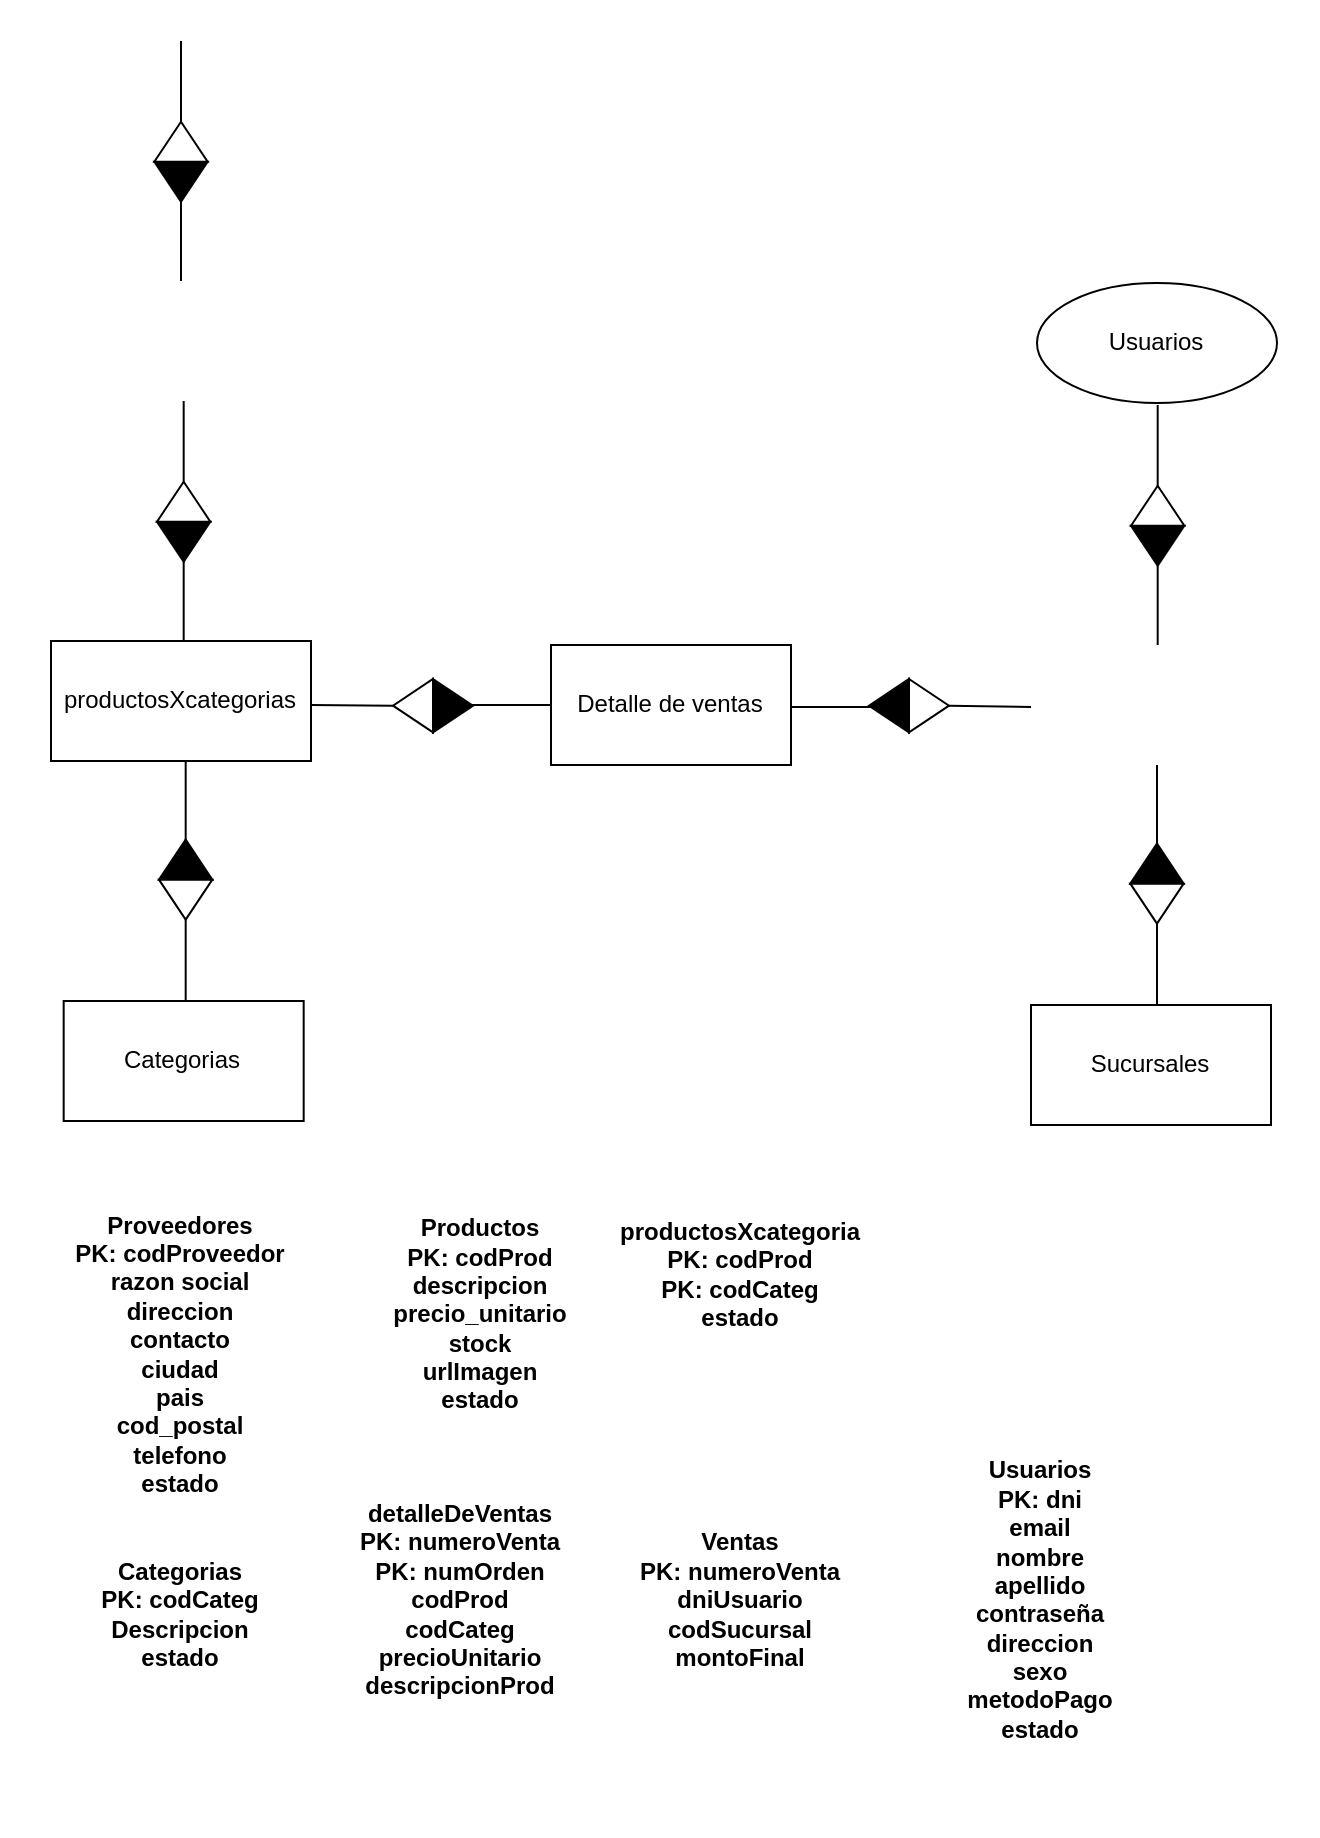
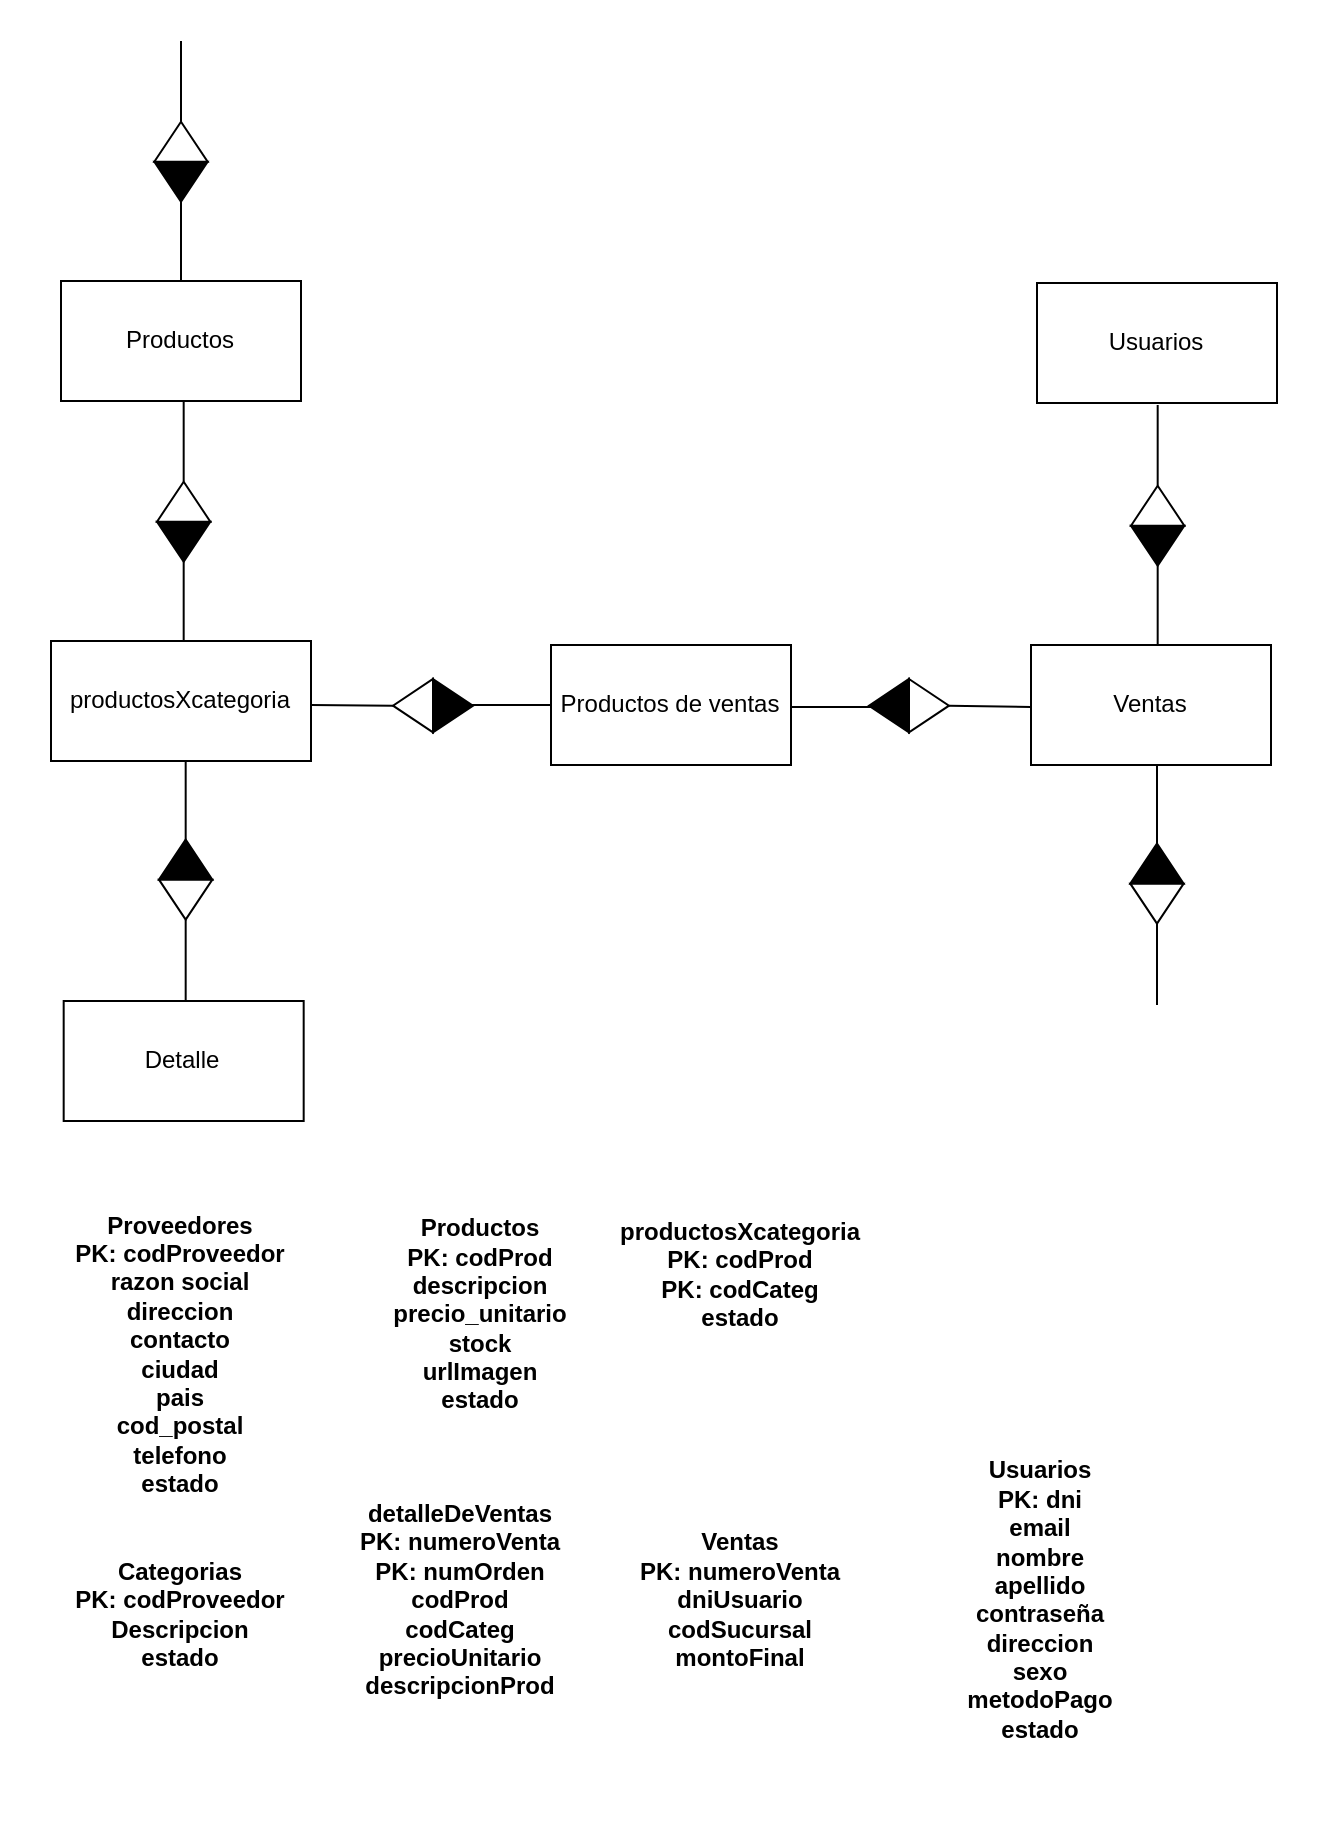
  <mxCell id="0" />
  <mxCell id="1" parent="0" />
+ <mxCell id="2" value="Productos" style="rounded=0;whiteSpace=wrap;html=1;" vertex="1" parent="1"><mxGeometry x="30" y="140" width="120" height="60" as="geometry" /></mxCell>
  <mxCell id="3" value="" style="group;rotation=90;" vertex="1" connectable="0" parent="1"><mxGeometry x="30" y="67" width="120" height="73" as="geometry" /></mxCell>
  <mxCell id="4" value="" style="group" vertex="1" connectable="0" parent="3"><mxGeometry x="46.665" y="-47" width="26.67" height="120" as="geometry" /></mxCell>
  <mxCell id="5" value="" style="group" vertex="1" connectable="0" parent="4"><mxGeometry x="-1.776e-15" width="26.67" height="120" as="geometry" /></mxCell>
  <mxCell id="6" value="" style="group" vertex="1" connectable="0" parent="5"><mxGeometry width="26.67" height="120" as="geometry" /></mxCell>
  <mxCell id="7" value="" style="group;rotation=90;" vertex="1" connectable="0" parent="6"><mxGeometry x="-6.665" y="47" width="40" height="26.67" as="geometry" /></mxCell>
  <mxCell id="8" value="" style="triangle;whiteSpace=wrap;html=1;fillColor=#000000;rotation=90;" vertex="1" parent="7"><mxGeometry x="10" y="10" width="20" height="26.67" as="geometry" /></mxCell>
  <mxCell id="9" value="" style="triangle;whiteSpace=wrap;html=1;fillColor=#FFFFFF;rotation=-90;" vertex="1" parent="7"><mxGeometry x="10" y="-10" width="20" height="26.67" as="geometry" /></mxCell>
  <mxCell id="10" value="" style="endArrow=none;html=1;entryX=1;entryY=0.5;entryDx=0;entryDy=0;" edge="1" parent="6" target="9"><mxGeometry width="50" height="50" relative="1" as="geometry"><mxPoint x="13.335" as="sourcePoint" /><mxPoint x="30.335" y="30" as="targetPoint" /></mxGeometry></mxCell>
  <mxCell id="11" value="" style="endArrow=none;html=1;entryX=1;entryY=0.5;entryDx=0;entryDy=0;" edge="1" parent="6"><mxGeometry width="50" height="50" relative="1" as="geometry"><mxPoint x="13.335" y="80" as="sourcePoint" /><mxPoint x="13.335" y="120" as="targetPoint" /></mxGeometry></mxCell>
  <mxCell id="12" value="" style="group" vertex="1" connectable="0" parent="1"><mxGeometry x="78.005" y="200" width="26.67" height="120" as="geometry" /></mxCell>
  <mxCell id="13" value="" style="group" vertex="1" connectable="0" parent="12"><mxGeometry width="26.67" height="120" as="geometry" /></mxCell>
  <mxCell id="14" value="" style="group" vertex="1" connectable="0" parent="13"><mxGeometry width="26.67" height="120" as="geometry" /></mxCell>
  <mxCell id="15" value="" style="group;rotation=90;" vertex="1" connectable="0" parent="14"><mxGeometry x="-6.665" y="47" width="40" height="26.67" as="geometry" /></mxCell>
  <mxCell id="16" value="" style="triangle;whiteSpace=wrap;html=1;fillColor=#000000;rotation=90;" vertex="1" parent="15"><mxGeometry x="10" y="10" width="20" height="26.67" as="geometry" /></mxCell>
  <mxCell id="17" value="" style="triangle;whiteSpace=wrap;html=1;fillColor=#FFFFFF;rotation=-90;" vertex="1" parent="15"><mxGeometry x="10" y="-10" width="20" height="26.67" as="geometry" /></mxCell>
  <mxCell id="18" value="" style="endArrow=none;html=1;entryX=1;entryY=0.5;entryDx=0;entryDy=0;" edge="1" parent="14" target="17"><mxGeometry width="50" height="50" relative="1" as="geometry"><mxPoint x="13.335" as="sourcePoint" /><mxPoint x="30.335" y="30" as="targetPoint" /></mxGeometry></mxCell>
  <mxCell id="19" value="" style="endArrow=none;html=1;entryX=1;entryY=0.5;entryDx=0;entryDy=0;" edge="1" parent="14"><mxGeometry width="50" height="50" relative="1" as="geometry"><mxPoint x="13.335" y="80" as="sourcePoint" /><mxPoint x="13.335" y="120" as="targetPoint" /></mxGeometry></mxCell>
- <mxCell id="20" value="productosXcategorias" style="rounded=0;whiteSpace=wrap;html=1;fillColor=#FFFFFF;" vertex="1" parent="1"><mxGeometry x="25" y="320" width="130" height="60" as="geometry" /></mxCell>
+ <mxCell id="20" value="productosXcategoria" style="rounded=0;whiteSpace=wrap;html=1;fillColor=#FFFFFF;" vertex="1" parent="1"><mxGeometry x="25" y="320" width="130" height="60" as="geometry" /></mxCell>
  <mxCell id="21" value="" style="group" vertex="1" connectable="0" parent="1"><mxGeometry x="31.34" y="380" width="120" height="180" as="geometry" /></mxCell>
  <mxCell id="22" value="" style="group" vertex="1" connectable="0" parent="21"><mxGeometry width="120" height="180" as="geometry" /></mxCell>
- <mxCell id="23" value="Categorias" style="rounded=0;whiteSpace=wrap;html=1;" vertex="1" parent="22"><mxGeometry y="120" width="120" height="60" as="geometry" /></mxCell>
+ <mxCell id="23" value="Detalle" style="rounded=0;whiteSpace=wrap;html=1;" vertex="1" parent="22"><mxGeometry y="120" width="120" height="60" as="geometry" /></mxCell>
  <mxCell id="24" value="" style="group;rotation=-180;" vertex="1" connectable="0" parent="22"><mxGeometry x="48.005" width="26.67" height="120" as="geometry" /></mxCell>
  <mxCell id="25" value="" style="group;rotation=-90;" vertex="1" connectable="0" parent="24"><mxGeometry x="-7" y="46" width="40" height="26.67" as="geometry" /></mxCell>
  <mxCell id="26" value="" style="triangle;whiteSpace=wrap;html=1;fillColor=#000000;rotation=-90;" vertex="1" parent="25"><mxGeometry x="10" y="-10" width="20" height="26.67" as="geometry" /></mxCell>
  <mxCell id="27" value="" style="triangle;whiteSpace=wrap;html=1;fillColor=#FFFFFF;rotation=-270;" vertex="1" parent="25"><mxGeometry x="10" y="10" width="20" height="26.67" as="geometry" /></mxCell>
  <mxCell id="28" value="" style="endArrow=none;html=1;entryX=1;entryY=0.5;entryDx=0;entryDy=0;" edge="1" parent="24" target="27"><mxGeometry width="50" height="50" relative="1" as="geometry"><mxPoint x="13" y="120" as="sourcePoint" /><mxPoint x="-4" y="90" as="targetPoint" /></mxGeometry></mxCell>
  <mxCell id="29" value="" style="endArrow=none;html=1;entryX=1;entryY=0.5;entryDx=0;entryDy=0;" edge="1" parent="24"><mxGeometry width="50" height="50" relative="1" as="geometry"><mxPoint x="13" y="40" as="sourcePoint" /><mxPoint x="13" as="targetPoint" /></mxGeometry></mxCell>
  <mxCell id="30" value="&lt;b&gt;Proveedores&lt;br&gt;PK: codProveedor&lt;br&gt;razon social&lt;br&gt;direccion&lt;br&gt;contacto&lt;br&gt;ciudad&lt;br&gt;pais&lt;br&gt;cod_postal&lt;br&gt;telefono&lt;br&gt;estado&lt;br&gt;&lt;/b&gt;" style="text;html=1;strokeColor=none;fillColor=none;align=center;verticalAlign=middle;whiteSpace=wrap;rounded=0;" vertex="1" parent="1"><mxGeometry x="20" y="587" width="140" height="180" as="geometry" /></mxCell>
  <mxCell id="31" value="&lt;b&gt;Productos&lt;br&gt;PK: codProd&lt;br&gt;descripcion&lt;br&gt;precio_unitario&lt;br&gt;stock&lt;br&gt;urlImagen&lt;br&gt;estado&lt;br&gt;&lt;/b&gt;" style="text;html=1;strokeColor=none;fillColor=none;align=center;verticalAlign=middle;whiteSpace=wrap;rounded=0;" vertex="1" parent="1"><mxGeometry x="170" y="567" width="140" height="180" as="geometry" /></mxCell>
  <mxCell id="32" value="" style="group" vertex="1" connectable="0" parent="1"><mxGeometry x="155.34" y="141" width="482.66" height="421" as="geometry" /></mxCell>
- <mxCell id="33" value="Usuarios" style="ellipse;whiteSpace=wrap;html=1;" vertex="1" parent="32"><mxGeometry x="362.66" width="120" height="60" as="geometry" /></mxCell>
+ <mxCell id="33" value="Usuarios" style="rounded=0;whiteSpace=wrap;html=1;" vertex="1" parent="32"><mxGeometry x="362.66" width="120" height="60" as="geometry" /></mxCell>
  <mxCell id="34" value="" style="group;rotation=-90;" vertex="1" connectable="0" parent="32"><mxGeometry x="46.665" y="151" width="26.67" height="120" as="geometry" /></mxCell>
  <mxCell id="35" value="" style="group;rotation=0;" vertex="1" connectable="0" parent="34"><mxGeometry x="-6" y="47" width="40" height="26.67" as="geometry" /></mxCell>
  <mxCell id="36" value="" style="triangle;whiteSpace=wrap;html=1;fillColor=#000000;rotation=0;" vertex="1" parent="35"><mxGeometry x="20" width="20" height="26.67" as="geometry" /></mxCell>
  <mxCell id="37" value="" style="triangle;whiteSpace=wrap;html=1;fillColor=#FFFFFF;rotation=-180;" vertex="1" parent="35"><mxGeometry width="20" height="26.67" as="geometry" /></mxCell>
  <mxCell id="38" value="" style="endArrow=none;html=1;entryX=1;entryY=0.5;entryDx=0;entryDy=0;" edge="1" parent="34" target="37"><mxGeometry width="50" height="50" relative="1" as="geometry"><mxPoint x="-47" y="60" as="sourcePoint" /><mxPoint x="-17" y="43" as="targetPoint" /></mxGeometry></mxCell>
  <mxCell id="39" value="" style="endArrow=none;html=1;entryX=1;entryY=0.5;entryDx=0;entryDy=0;" edge="1" parent="34"><mxGeometry width="50" height="50" relative="1" as="geometry"><mxPoint x="33" y="60" as="sourcePoint" /><mxPoint x="73" y="60" as="targetPoint" /></mxGeometry></mxCell>
  <mxCell id="40" value="" style="group" vertex="1" connectable="0" parent="32"><mxGeometry x="119.66" y="61" width="360" height="360" as="geometry" /></mxCell>
- <mxCell id="41" value="Detalle de ventas" style="rounded=0;whiteSpace=wrap;html=1;" vertex="1" parent="40"><mxGeometry y="120" width="120" height="60" as="geometry" /></mxCell>
+ <mxCell id="41" value="Productos de ventas" style="rounded=0;whiteSpace=wrap;html=1;" vertex="1" parent="40"><mxGeometry y="120" width="120" height="60" as="geometry" /></mxCell>
+ <mxCell id="42" value="Ventas" style="rounded=0;whiteSpace=wrap;html=1;" vertex="1" parent="40"><mxGeometry x="240" y="120" width="120" height="60" as="geometry" /></mxCell>
  <mxCell id="43" value="" style="group;rotation=-180;" vertex="1" connectable="0" parent="40"><mxGeometry x="119.995" y="137" width="120" height="26.67" as="geometry" /></mxCell>
  <mxCell id="44" value="" style="group;rotation=-180;" vertex="1" connectable="0" parent="43"><mxGeometry x="39" width="40" height="26.67" as="geometry" /></mxCell>
  <mxCell id="45" value="" style="triangle;whiteSpace=wrap;html=1;fillColor=#000000;rotation=-180;" vertex="1" parent="44"><mxGeometry width="20" height="26.67" as="geometry" /></mxCell>
  <mxCell id="46" value="" style="triangle;whiteSpace=wrap;html=1;fillColor=#FFFFFF;rotation=-360;" vertex="1" parent="44"><mxGeometry x="20" width="20" height="26.67" as="geometry" /></mxCell>
  <mxCell id="47" value="" style="endArrow=none;html=1;entryX=1;entryY=0.5;entryDx=0;entryDy=0;" edge="1" parent="43" target="46"><mxGeometry width="50" height="50" relative="1" as="geometry"><mxPoint x="120" y="14" as="sourcePoint" /><mxPoint x="377" y="214" as="targetPoint" /></mxGeometry></mxCell>
  <mxCell id="48" value="" style="endArrow=none;html=1;entryX=1;entryY=0.5;entryDx=0;entryDy=0;" edge="1" parent="43"><mxGeometry width="50" height="50" relative="1" as="geometry"><mxPoint x="40" y="14" as="sourcePoint" /><mxPoint y="14" as="targetPoint" /></mxGeometry></mxCell>
  <mxCell id="49" value="" style="group" vertex="1" connectable="0" parent="40"><mxGeometry x="290.005" width="26.67" height="120" as="geometry" /></mxCell>
  <mxCell id="50" value="" style="group;rotation=90;" vertex="1" connectable="0" parent="49"><mxGeometry x="-6.665" y="47" width="40" height="26.67" as="geometry" /></mxCell>
  <mxCell id="51" value="" style="triangle;whiteSpace=wrap;html=1;fillColor=#000000;rotation=90;" vertex="1" parent="50"><mxGeometry x="10" y="10" width="20" height="26.67" as="geometry" /></mxCell>
  <mxCell id="52" value="" style="triangle;whiteSpace=wrap;html=1;fillColor=#FFFFFF;rotation=-90;" vertex="1" parent="50"><mxGeometry x="10" y="-10" width="20" height="26.67" as="geometry" /></mxCell>
  <mxCell id="53" value="" style="endArrow=none;html=1;entryX=1;entryY=0.5;entryDx=0;entryDy=0;" edge="1" parent="49" target="52"><mxGeometry width="50" height="50" relative="1" as="geometry"><mxPoint x="13.335" as="sourcePoint" /><mxPoint x="30.335" y="30" as="targetPoint" /></mxGeometry></mxCell>
  <mxCell id="54" value="" style="endArrow=none;html=1;entryX=1;entryY=0.5;entryDx=0;entryDy=0;" edge="1" parent="49"><mxGeometry width="50" height="50" relative="1" as="geometry"><mxPoint x="13.335" y="80" as="sourcePoint" /><mxPoint x="13.335" y="120" as="targetPoint" /></mxGeometry></mxCell>
- <mxCell id="55" value="Sucursales" style="rounded=0;whiteSpace=wrap;html=1;fillColor=#FFFFFF;" vertex="1" parent="40"><mxGeometry x="240.0" y="300" width="120" height="60" as="geometry" /></mxCell>
  <mxCell id="56" value="" style="group;rotation=-180;" vertex="1" connectable="0" parent="40"><mxGeometry x="290.005" y="180" width="26.67" height="120" as="geometry" /></mxCell>
  <mxCell id="57" value="" style="group;rotation=-90;" vertex="1" connectable="0" parent="56"><mxGeometry x="-7" y="46" width="40" height="26.67" as="geometry" /></mxCell>
  <mxCell id="58" value="" style="triangle;whiteSpace=wrap;html=1;fillColor=#000000;rotation=-90;" vertex="1" parent="57"><mxGeometry x="10" y="-10" width="20" height="26.67" as="geometry" /></mxCell>
  <mxCell id="59" value="" style="triangle;whiteSpace=wrap;html=1;fillColor=#FFFFFF;rotation=-270;" vertex="1" parent="57"><mxGeometry x="10" y="10" width="20" height="26.67" as="geometry" /></mxCell>
  <mxCell id="60" value="" style="endArrow=none;html=1;entryX=1;entryY=0.5;entryDx=0;entryDy=0;" edge="1" parent="56" target="59"><mxGeometry width="50" height="50" relative="1" as="geometry"><mxPoint x="13" y="120" as="sourcePoint" /><mxPoint x="164" y="363" as="targetPoint" /></mxGeometry></mxCell>
  <mxCell id="61" value="" style="endArrow=none;html=1;entryX=1;entryY=0.5;entryDx=0;entryDy=0;" edge="1" parent="56"><mxGeometry width="50" height="50" relative="1" as="geometry"><mxPoint x="13" y="40" as="sourcePoint" /><mxPoint x="13" as="targetPoint" /></mxGeometry></mxCell>
  <mxCell id="62" value="&lt;b&gt;productosXcategoria&lt;br&gt;PK: codProd&lt;br&gt;PK: codCateg&lt;br&gt;estado&lt;br&gt;&lt;/b&gt;" style="text;html=1;strokeColor=none;fillColor=none;align=center;verticalAlign=middle;whiteSpace=wrap;rounded=0;" vertex="1" parent="1"><mxGeometry x="300" y="547" width="140" height="180" as="geometry" /></mxCell>
- <mxCell id="63" value="&lt;b&gt;Categorias&lt;br&gt;PK: codCateg&lt;br&gt;Descripcion&lt;br&gt;estado&lt;br&gt;&lt;/b&gt;" style="text;html=1;strokeColor=none;fillColor=none;align=center;verticalAlign=middle;whiteSpace=wrap;rounded=0;" vertex="1" parent="1"><mxGeometry x="20" y="717" width="140" height="180" as="geometry" /></mxCell>
+ <mxCell id="63" value="&lt;b&gt;Categorias&lt;br&gt;PK: codProveedor&lt;br&gt;Descripcion&lt;br&gt;estado&lt;br&gt;&lt;/b&gt;" style="text;html=1;strokeColor=none;fillColor=none;align=center;verticalAlign=middle;whiteSpace=wrap;rounded=0;" vertex="1" parent="1"><mxGeometry x="20" y="717" width="140" height="180" as="geometry" /></mxCell>
  <mxCell id="64" value="&lt;b&gt;detalleDeVentas&lt;br&gt;PK: numeroVenta&lt;br&gt;PK: numOrden&lt;br&gt;codProd&lt;br&gt;codCateg&lt;br&gt;precioUnitario&lt;br&gt;descripcionProd&lt;br&gt;&lt;br&gt;&lt;/b&gt;" style="text;html=1;strokeColor=none;fillColor=none;align=center;verticalAlign=middle;whiteSpace=wrap;rounded=0;" vertex="1" parent="1"><mxGeometry x="160" y="717" width="140" height="180" as="geometry" /></mxCell>
  <mxCell id="65" value="&lt;b&gt;Ventas&lt;br&gt;PK: numeroVenta&lt;br&gt;dniUsuario&lt;br&gt;codSucursal&lt;br&gt;montoFinal&lt;br&gt;&lt;br&gt;&lt;/b&gt;" style="text;html=1;strokeColor=none;fillColor=none;align=center;verticalAlign=middle;whiteSpace=wrap;rounded=0;" vertex="1" parent="1"><mxGeometry x="300" y="717" width="140" height="180" as="geometry" /></mxCell>
  <mxCell id="66" value="&lt;b&gt;Usuarios&lt;br&gt;PK: dni&lt;br&gt;email&lt;br&gt;nombre&lt;br&gt;apellido&lt;br&gt;contraseña&lt;br&gt;direccion&lt;br&gt;sexo&lt;br&gt;metodoPago&lt;br&gt;estado&lt;br&gt;&lt;br&gt;&lt;/b&gt;" style="text;html=1;strokeColor=none;fillColor=none;align=center;verticalAlign=middle;whiteSpace=wrap;rounded=0;" vertex="1" parent="1"><mxGeometry x="450" y="717" width="140" height="180" as="geometry" /></mxCell>
